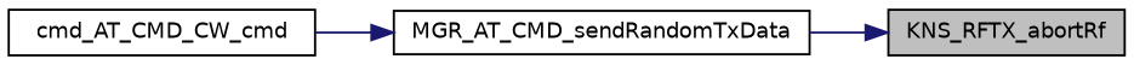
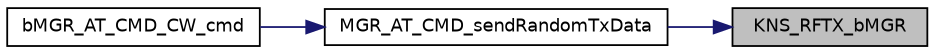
  digraph {
    rankdir=RL
    node [color=black fillcolor=white fontname=Helvetica fontsize=10 shape=record style=filled]
    edge [color=midnightblue dir=back fontname=Helvetica fontsize=10 labelfontname=Helvetica labelfontsize=10 style=solid]
-   n1 [fillcolor=grey75 fontcolor=black height=0.2 label=KNS_RFTX_abortRf width=0.4]
+   n1 [fillcolor=grey75 fontcolor=black height=0.2 label=KNS_RFTX_bMGR width=0.4]
    n2 [height=0.2 label=MGR_AT_CMD_sendRandomTxData width=0.4]
-   n3 [height=0.2 label=cmd_AT_CMD_CW_cmd width=0.4]
+   n3 [height=0.2 label=bMGR_AT_CMD_CW_cmd width=0.4]
    n1 -> n2
    n2 -> n3
  }
